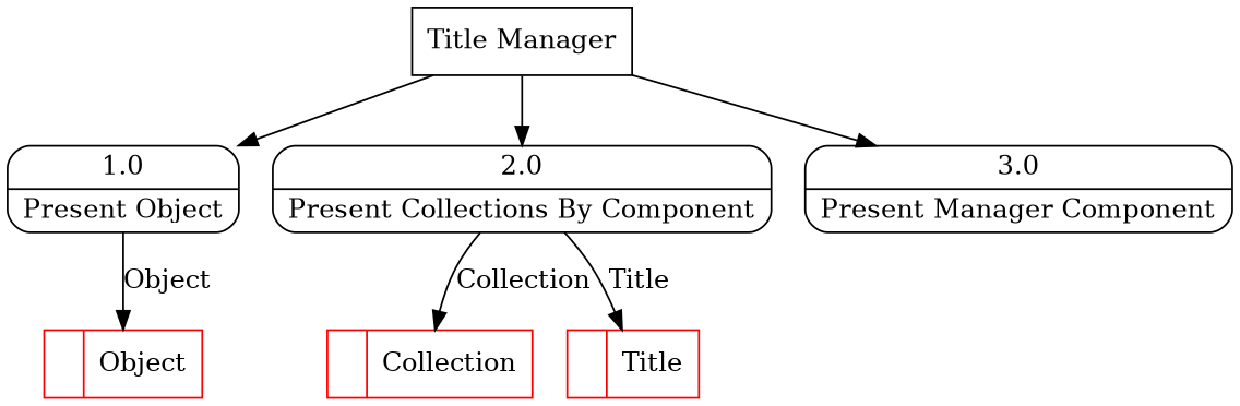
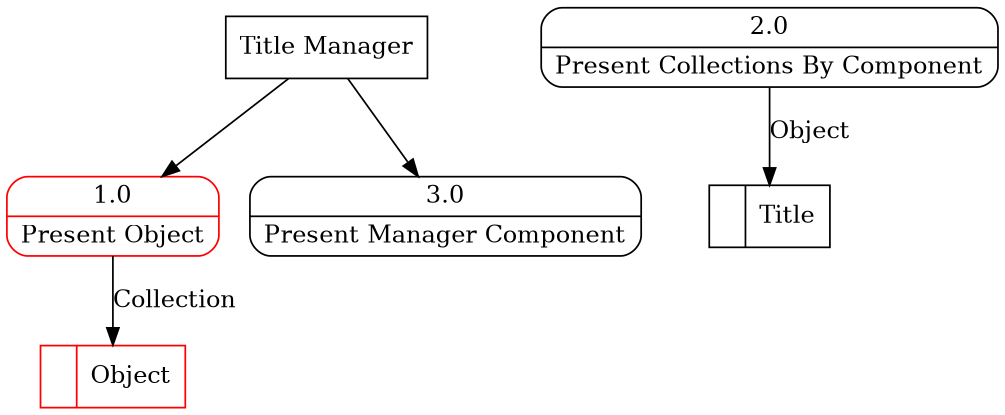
  digraph {
    node [shape=record]
    n1 [color=red label="<f0>  |<f1> Object "]
-   n2 [color=red label="<f0>  |<f1> Collection "]
-   n3 [color=red label="<f0>  |<f1> Title "]
+   n3 [color=black label="<f0>  |<f1> Title "]
    n4 [label="Title Manager" shape=box]
-   n5 [label="{<f0> 1.0|<f1> Present Object }" shape=Mrecord]
+   n5 [label="{<f0> 1.0|<f1> Present Object }" shape=Mrecord color=red]
    n6 [label="{<f0> 2.0|<f1> Present Collections By Component }" shape=Mrecord]
    n7 [label="{<f0> 3.0|<f1> Present Manager Component }" shape=Mrecord]
    n4 -> n5
-   n4 -> n6
    n4 -> n7
-   n5 -> n1 [label=Object]
-   n6 -> n2 [label=Collection]
-   n6 -> n3 [label=Title]
+   n5 -> n1 [label=Collection]
+   n6 -> n3 [label=Object]
  }
